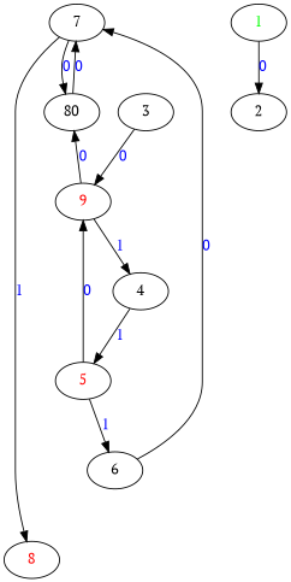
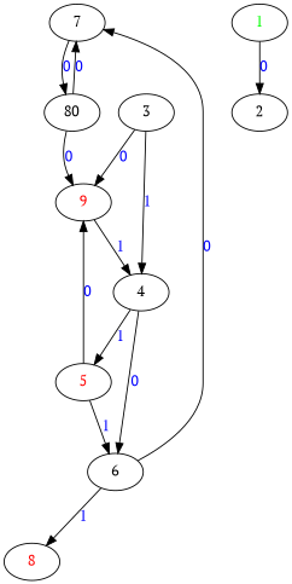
  digraph {
    fontname="PT Serif"
    node [fontname="PT Serif"]
    edge [fontname="PT Serif"]
    n1 [label=<<font color="red">8</font>>]
    n2 [label=80]
    7
    n4 [label=<<font color="red">5</font>>]
    n5 [label=<<font color="red">9</font>>]
    6
    4
    n8 [label=<<font color="green">1</font>>]
    2
    3
    n2 -> 7 [label=<<font color="blue">0</font>>]
    7 -> n2 [label=<<font color="blue">0</font>>]
    n4 -> n5 [label=<<font color="blue">0</font>>]
    n4 -> 6 [label=<<font color="blue">1</font>>]
-   n5 -> n2 [label=<<font color="blue">0</font>>]
+   n2 -> n5 [label=<<font color="blue">0</font>>]
    n5 -> 4 [label=<<font color="blue">1</font>>]
-   7 -> n1 [label=<<font color="blue">1</font>>]
+   6 -> n1 [label=<<font color="blue">1</font>>]
    6 -> 7 [label=<<font color="blue">0</font>>]
    4 -> n4 [label=<<font color="blue">1</font>>]
+   4 -> 6 [label=<<font color="blue">0</font>>]
    n8 -> 2 [label=<<font color="blue">0</font>>]
    3 -> n5 [label=<<font color="blue">0</font>>]
+   3 -> 4 [label=<<font color="blue">1</font>>]
  }
